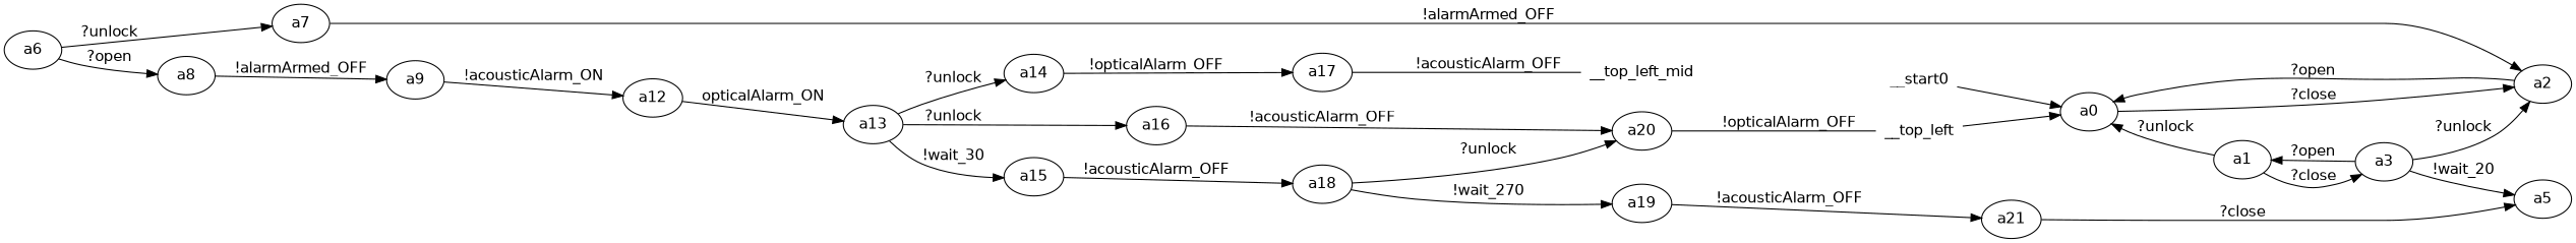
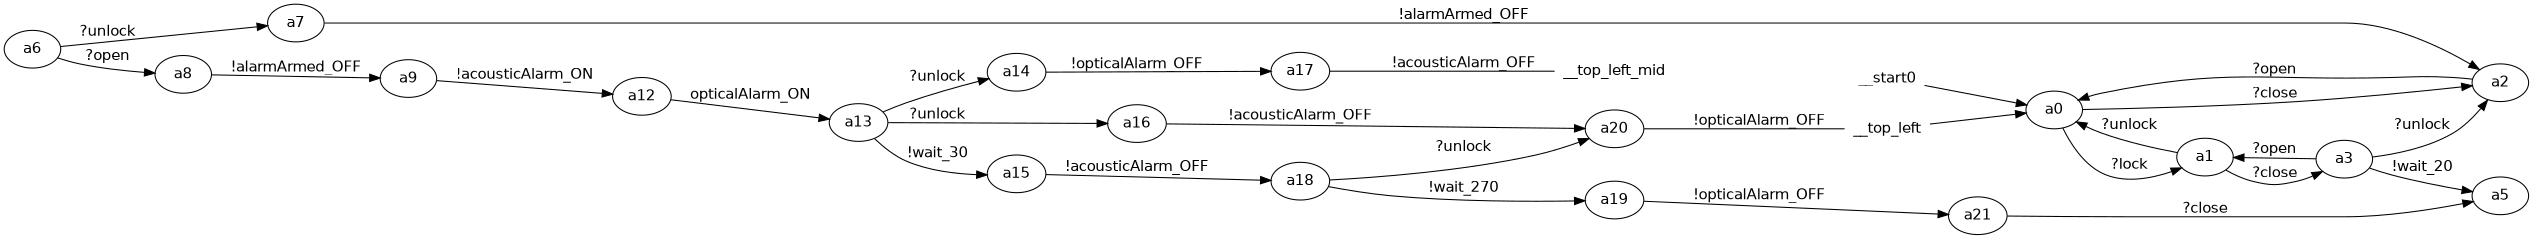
  digraph {
    fontname="DejaVu Sans"
    rankdir=LR
    node [fontname="DejaVu Sans"]
    edge [fontname="DejaVu Sans"]
    n1 [label=a0]
    n2 [label=a1]
    n3 [label=a2]
    n4 [label=a3]
    n5 [label=a5]
    n6 [label=a6]
    n7 [label=a7]
    n8 [label=a8]
    n9 [label=a9]
    n10 [label=a12]
    n11 [label=a13]
    n12 [label=a14]
    n13 [label=a15]
    n14 [label=a16]
    n15 [label=a17]
    n16 [label=a18]
    n17 [label=a20]
    __top_left_mid [height=0 shape=none width=0]
    n19 [label=a19]
    __top_left [height=0 shape=none width=0]
    n21 [label=a21]
    __start0 [shape=none]
+   n1 -> n2 [label="?lock"]
    n1 -> n3 [label="?close"]
    n2 -> n1 [label="?unlock"]
    n2 -> n4 [label="?close"]
    n3 -> n1 [label="?open"]
    n4 -> n2 [label="?open"]
    n4 -> n3 [label="?unlock"]
    n4 -> n5 [label="!wait_20"]
    n6 -> n7 [label="?unlock"]
    n6 -> n8 [label="?open"]
    n7 -> n3 [label="!alarmArmed_OFF"]
    n8 -> n9 [label="!alarmArmed_OFF"]
    n9 -> n10 [label="!acousticAlarm_ON"]
    n10 -> n11 [label=opticalAlarm_ON]
    n11 -> n12 [label="?unlock"]
    n11 -> n13 [label="!wait_30"]
    n11 -> n14 [label="?unlock"]
    n12 -> n15 [label="!opticalAlarm_OFF"]
    n13 -> n16 [label="!acousticAlarm_OFF"]
    n14 -> n17 [label="!acousticAlarm_OFF"]
    n15 -> __top_left_mid [arrowhead=none label="!acousticAlarm_OFF"]
    n16 -> n17 [label="?unlock"]
    n16 -> n19 [label="!wait_270"]
    n17 -> __top_left [arrowhead=none label="!opticalAlarm_OFF"]
-   n19 -> n21 [label="!acousticAlarm_OFF"]
+   n19 -> n21 [label="!opticalAlarm_OFF"]
    __top_left -> n1
    n21 -> n5 [label="?close"]
    __start0 -> n1
  }
